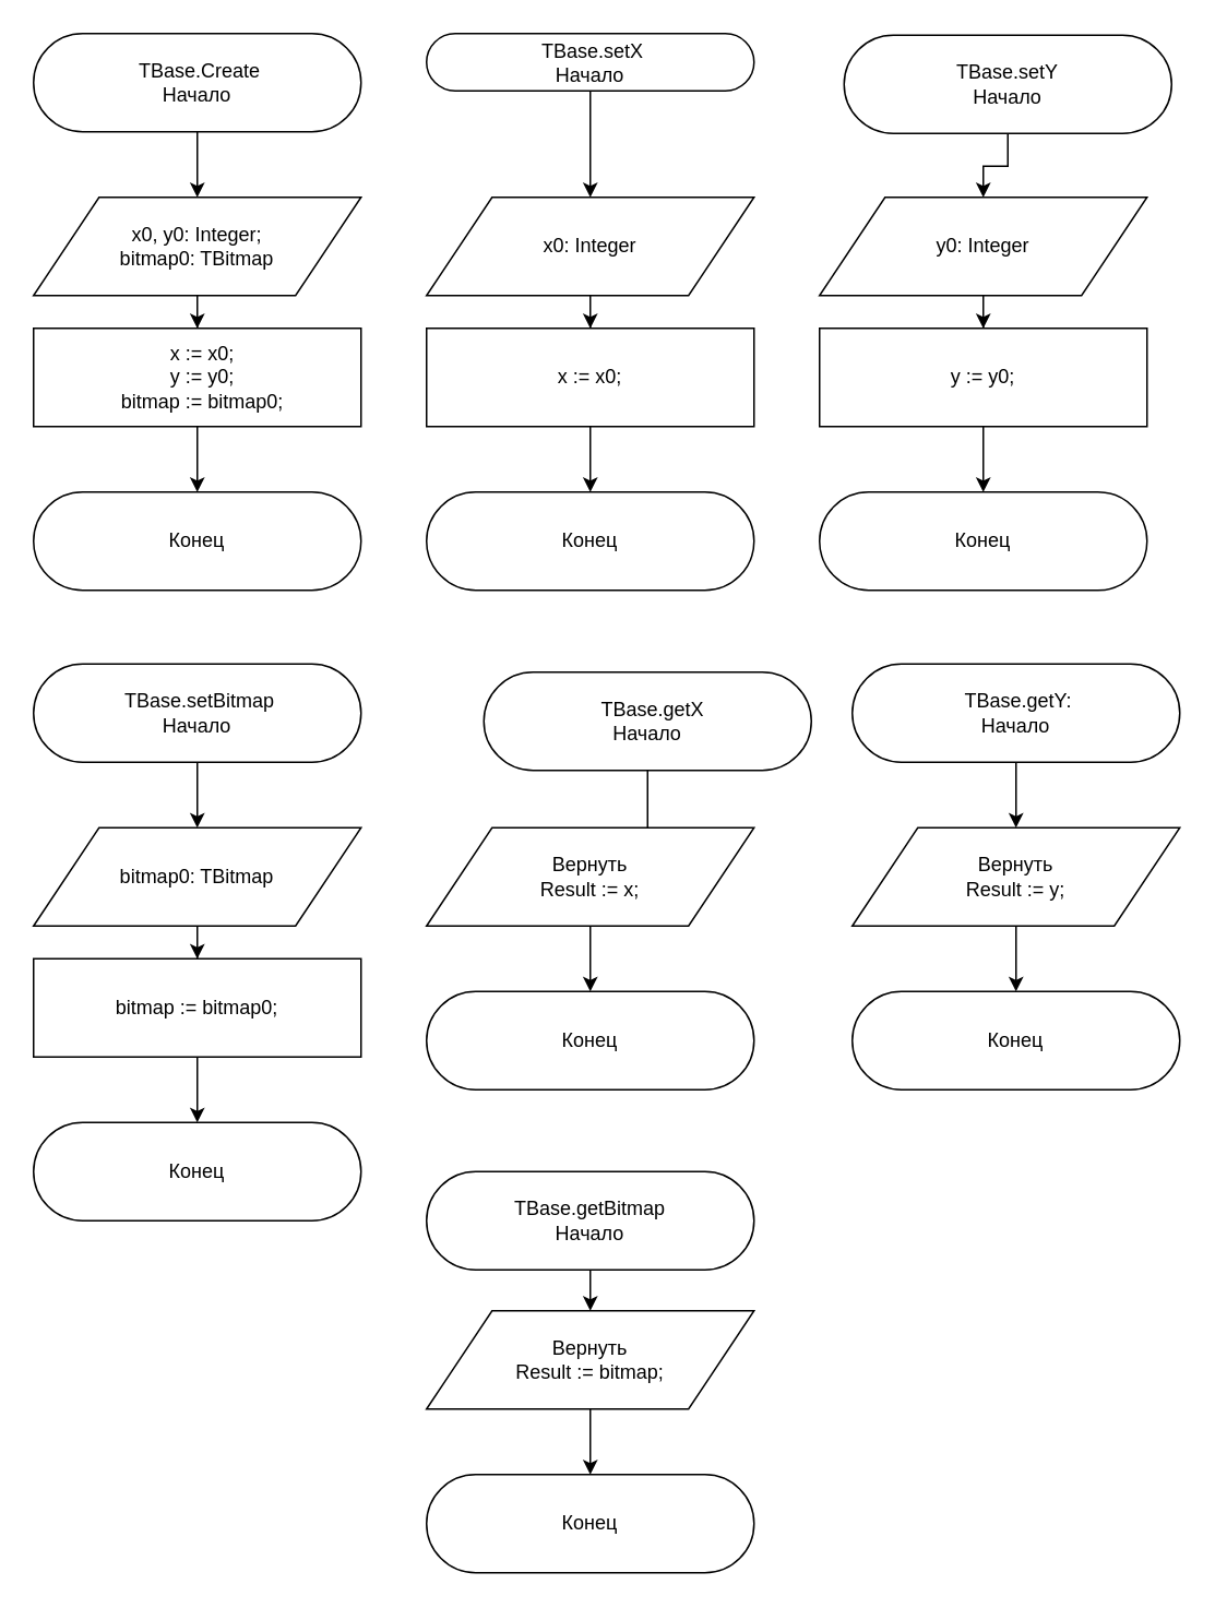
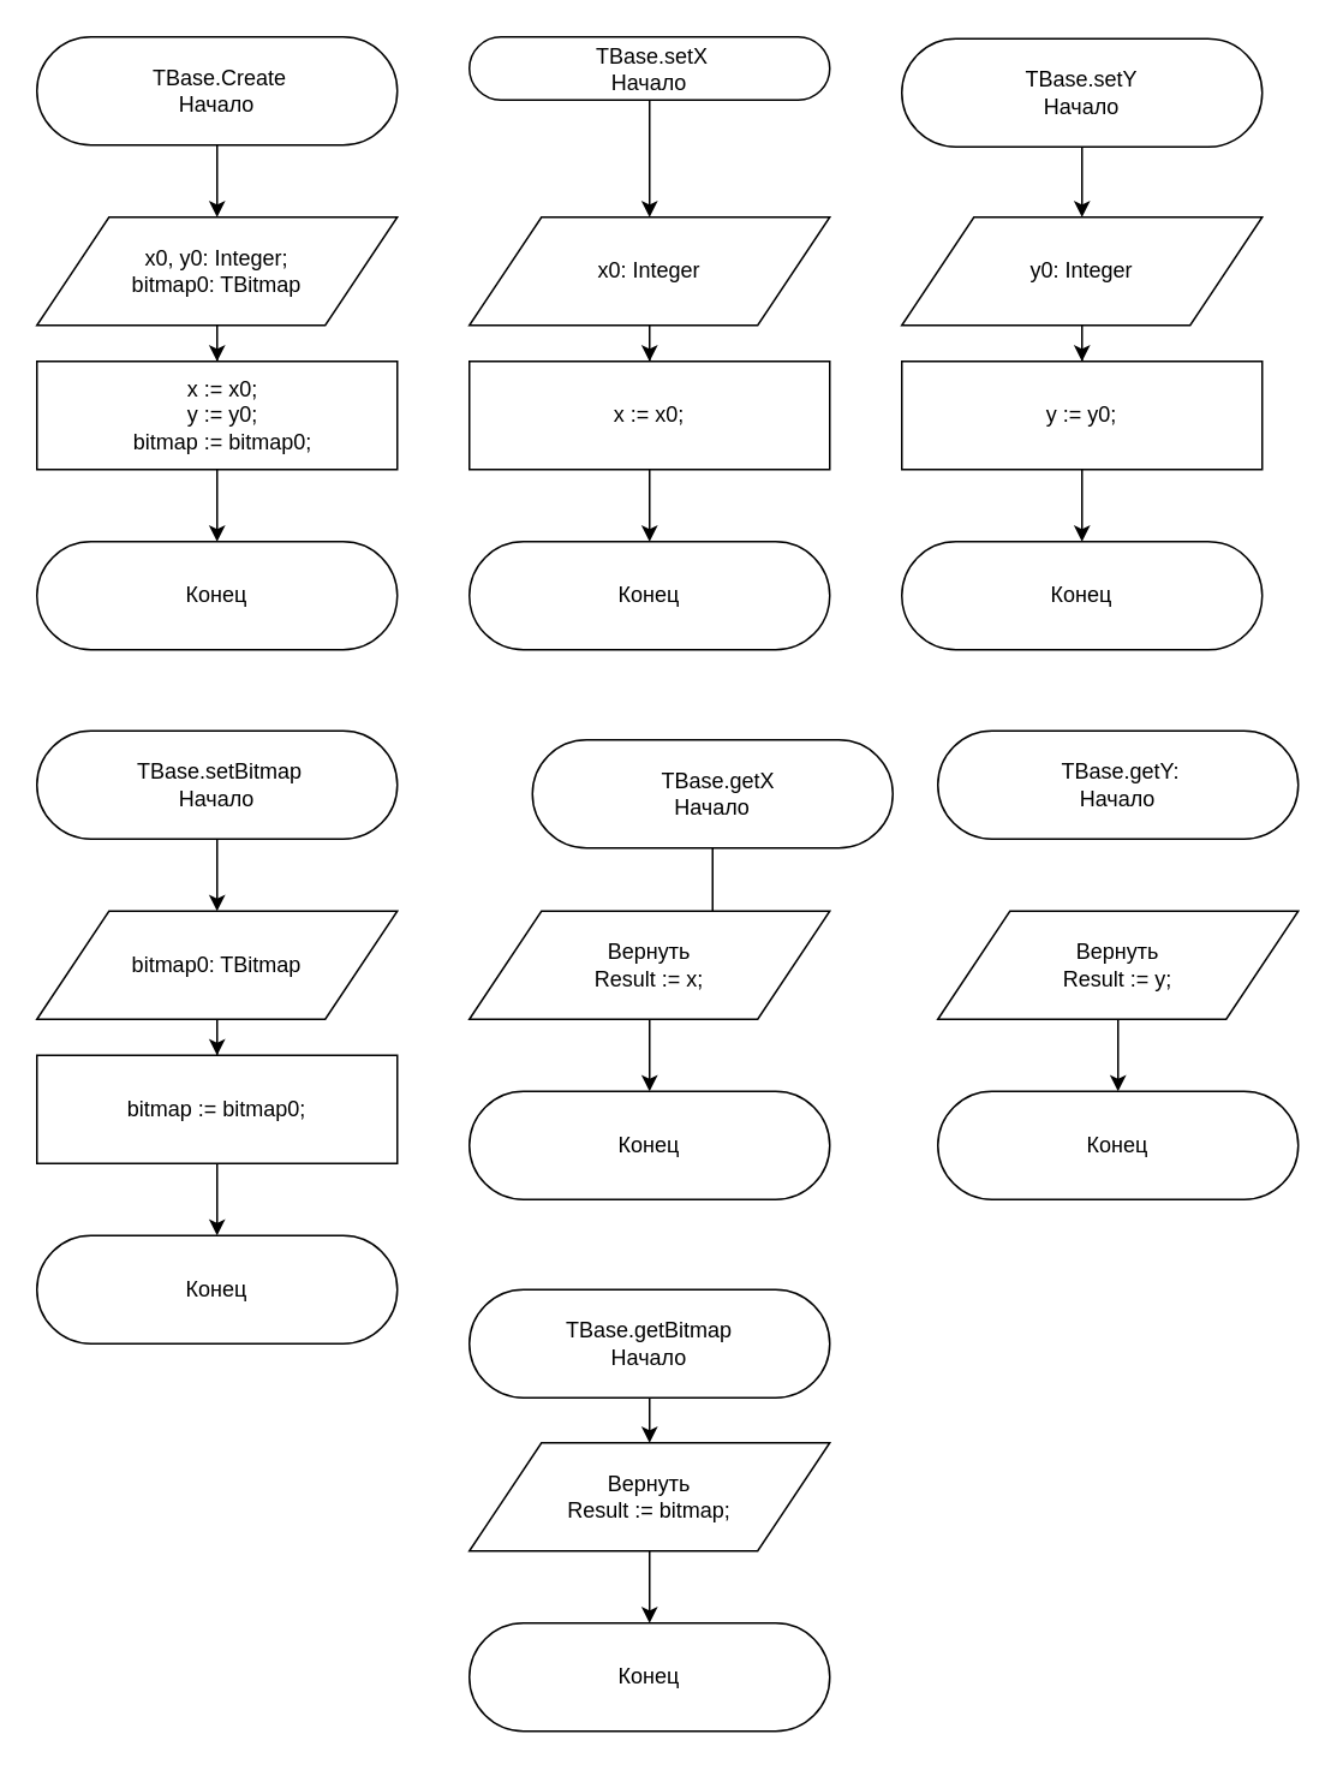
  <mxCell id="0" />
  <mxCell id="1" parent="0" />
  <mxCell id="2" style="edgeStyle=orthogonalEdgeStyle;rounded=0;orthogonalLoop=1;jettySize=auto;html=1;exitX=0.5;exitY=1;exitDx=0;exitDy=0;" edge="1" parent="1" source="3" target="7"><mxGeometry relative="1" as="geometry" /></mxCell>
  <mxCell id="3" value="&amp;nbsp;TBase.Create&lt;br&gt;Начало" style="rounded=1;whiteSpace=wrap;html=1;arcSize=50;" vertex="1" parent="1"><mxGeometry x="20" y="20" width="200" height="60" as="geometry" /></mxCell>
  <mxCell id="4" style="edgeStyle=orthogonalEdgeStyle;rounded=0;orthogonalLoop=1;jettySize=auto;html=1;exitX=0.5;exitY=1;exitDx=0;exitDy=0;" edge="1" parent="1" source="5" target="8"><mxGeometry relative="1" as="geometry" /></mxCell>
  <mxCell id="5" value="&lt;div&gt;&amp;nbsp; x := x0;&lt;/div&gt;&lt;div&gt;&amp;nbsp; y := y0;&lt;/div&gt;&lt;div&gt;&amp;nbsp; bitmap := bitmap0;&lt;/div&gt;" style="rounded=0;whiteSpace=wrap;html=1;" vertex="1" parent="1"><mxGeometry x="20" y="200" width="200" height="60" as="geometry" /></mxCell>
  <mxCell id="6" style="edgeStyle=orthogonalEdgeStyle;rounded=0;orthogonalLoop=1;jettySize=auto;html=1;exitX=0.5;exitY=1;exitDx=0;exitDy=0;" edge="1" parent="1" source="7" target="5"><mxGeometry relative="1" as="geometry" /></mxCell>
  <mxCell id="7" value="x0, y0: Integer; &lt;br&gt;bitmap0: TBitmap" style="shape=parallelogram;perimeter=parallelogramPerimeter;whiteSpace=wrap;html=1;" vertex="1" parent="1"><mxGeometry x="20" y="120" width="200" height="60" as="geometry" /></mxCell>
  <mxCell id="8" value="Конец" style="rounded=1;whiteSpace=wrap;html=1;arcSize=50;" vertex="1" parent="1"><mxGeometry x="20" y="300" width="200" height="60" as="geometry" /></mxCell>
  <mxCell id="9" style="edgeStyle=orthogonalEdgeStyle;rounded=0;orthogonalLoop=1;jettySize=auto;html=1;exitX=0.5;exitY=1;exitDx=0;exitDy=0;" edge="1" parent="1" source="10" target="14"><mxGeometry relative="1" as="geometry" /></mxCell>
  <mxCell id="10" value="&amp;nbsp;TBase.setX&lt;br&gt;Начало" style="rounded=1;whiteSpace=wrap;html=1;arcSize=50;" vertex="1" parent="1"><mxGeometry x="260" y="20" width="200" height="35" as="geometry" /></mxCell>
  <mxCell id="11" style="edgeStyle=orthogonalEdgeStyle;rounded=0;orthogonalLoop=1;jettySize=auto;html=1;exitX=0.5;exitY=1;exitDx=0;exitDy=0;" edge="1" parent="1" source="12" target="15"><mxGeometry relative="1" as="geometry" /></mxCell>
  <mxCell id="12" value="x := x0;" style="rounded=0;whiteSpace=wrap;html=1;" vertex="1" parent="1"><mxGeometry x="260" y="200" width="200" height="60" as="geometry" /></mxCell>
  <mxCell id="13" style="edgeStyle=orthogonalEdgeStyle;rounded=0;orthogonalLoop=1;jettySize=auto;html=1;exitX=0.5;exitY=1;exitDx=0;exitDy=0;" edge="1" parent="1" source="14" target="12"><mxGeometry relative="1" as="geometry" /></mxCell>
  <mxCell id="14" value="x0: Integer" style="shape=parallelogram;perimeter=parallelogramPerimeter;whiteSpace=wrap;html=1;" vertex="1" parent="1"><mxGeometry x="260" y="120" width="200" height="60" as="geometry" /></mxCell>
  <mxCell id="15" value="Конец" style="rounded=1;whiteSpace=wrap;html=1;arcSize=50;" vertex="1" parent="1"><mxGeometry x="260" y="300" width="200" height="60" as="geometry" /></mxCell>
  <mxCell id="16" style="edgeStyle=orthogonalEdgeStyle;rounded=0;orthogonalLoop=1;jettySize=auto;html=1;exitX=0.5;exitY=1;exitDx=0;exitDy=0;" edge="1" parent="1" source="17" target="21"><mxGeometry relative="1" as="geometry" /></mxCell>
- <mxCell id="17" value="TBase.setY&lt;br&gt;Начало" style="rounded=1;whiteSpace=wrap;html=1;arcSize=50;" vertex="1" parent="1"><mxGeometry x="515" y="21" width="200" height="60" as="geometry" /></mxCell>
+ <mxCell id="17" value="TBase.setY&lt;br&gt;Начало" style="rounded=1;whiteSpace=wrap;html=1;arcSize=50;" vertex="1" parent="1"><mxGeometry x="500" y="21" width="200" height="60" as="geometry" /></mxCell>
  <mxCell id="18" style="edgeStyle=orthogonalEdgeStyle;rounded=0;orthogonalLoop=1;jettySize=auto;html=1;exitX=0.5;exitY=1;exitDx=0;exitDy=0;" edge="1" parent="1" source="19" target="22"><mxGeometry relative="1" as="geometry" /></mxCell>
  <mxCell id="19" value="y := y0;" style="rounded=0;whiteSpace=wrap;html=1;" vertex="1" parent="1"><mxGeometry x="500" y="200" width="200" height="60" as="geometry" /></mxCell>
  <mxCell id="20" style="edgeStyle=orthogonalEdgeStyle;rounded=0;orthogonalLoop=1;jettySize=auto;html=1;exitX=0.5;exitY=1;exitDx=0;exitDy=0;" edge="1" parent="1" source="21" target="19"><mxGeometry relative="1" as="geometry" /></mxCell>
  <mxCell id="21" value="y0: Integer" style="shape=parallelogram;perimeter=parallelogramPerimeter;whiteSpace=wrap;html=1;" vertex="1" parent="1"><mxGeometry x="500" y="120" width="200" height="60" as="geometry" /></mxCell>
  <mxCell id="22" value="Конец" style="rounded=1;whiteSpace=wrap;html=1;arcSize=50;" vertex="1" parent="1"><mxGeometry x="500" y="300" width="200" height="60" as="geometry" /></mxCell>
- <mxCell id="23" style="edgeStyle=orthogonalEdgeStyle;rounded=0;orthogonalLoop=1;jettySize=auto;html=1;exitX=0.5;exitY=1;exitDx=0;exitDy=0;" edge="1" parent="1" source="24" target="26"><mxGeometry relative="1" as="geometry" /></mxCell>
  <mxCell id="24" value="&amp;nbsp;TBase.getY:&lt;br&gt;Начало" style="rounded=1;whiteSpace=wrap;html=1;arcSize=50;" vertex="1" parent="1"><mxGeometry x="520" y="405" width="200" height="60" as="geometry" /></mxCell>
  <mxCell id="25" style="edgeStyle=orthogonalEdgeStyle;rounded=0;orthogonalLoop=1;jettySize=auto;html=1;exitX=0.5;exitY=1;exitDx=0;exitDy=0;" edge="1" parent="1" source="26" target="27"><mxGeometry relative="1" as="geometry"><mxPoint x="620" y="585" as="targetPoint" /></mxGeometry></mxCell>
  <mxCell id="26" value="Вернуть&lt;br&gt;Result := y;" style="shape=parallelogram;perimeter=parallelogramPerimeter;whiteSpace=wrap;html=1;" vertex="1" parent="1"><mxGeometry x="520" y="505" width="200" height="60" as="geometry" /></mxCell>
  <mxCell id="27" value="Конец" style="rounded=1;whiteSpace=wrap;html=1;arcSize=50;" vertex="1" parent="1"><mxGeometry x="520" y="605" width="200" height="60" as="geometry" /></mxCell>
  <mxCell id="28" style="edgeStyle=orthogonalEdgeStyle;rounded=0;orthogonalLoop=1;jettySize=auto;html=1;exitX=0.5;exitY=1;exitDx=0;exitDy=0;" edge="1" parent="1" source="29" target="33"><mxGeometry relative="1" as="geometry" /></mxCell>
  <mxCell id="29" value="&amp;nbsp;TBase.setBitmap&lt;br&gt;Начало" style="rounded=1;whiteSpace=wrap;html=1;arcSize=50;" vertex="1" parent="1"><mxGeometry x="20" y="405" width="200" height="60" as="geometry" /></mxCell>
  <mxCell id="30" style="edgeStyle=orthogonalEdgeStyle;rounded=0;orthogonalLoop=1;jettySize=auto;html=1;exitX=0.5;exitY=1;exitDx=0;exitDy=0;" edge="1" parent="1" source="31" target="34"><mxGeometry relative="1" as="geometry" /></mxCell>
  <mxCell id="31" value="bitmap := bitmap0;" style="rounded=0;whiteSpace=wrap;html=1;" vertex="1" parent="1"><mxGeometry x="20" y="585" width="200" height="60" as="geometry" /></mxCell>
  <mxCell id="32" style="edgeStyle=orthogonalEdgeStyle;rounded=0;orthogonalLoop=1;jettySize=auto;html=1;exitX=0.5;exitY=1;exitDx=0;exitDy=0;" edge="1" parent="1" source="33" target="31"><mxGeometry relative="1" as="geometry" /></mxCell>
  <mxCell id="33" value="bitmap0: TBitmap" style="shape=parallelogram;perimeter=parallelogramPerimeter;whiteSpace=wrap;html=1;" vertex="1" parent="1"><mxGeometry x="20" y="505" width="200" height="60" as="geometry" /></mxCell>
  <mxCell id="34" value="Конец" style="rounded=1;whiteSpace=wrap;html=1;arcSize=50;" vertex="1" parent="1"><mxGeometry x="20" y="685" width="200" height="60" as="geometry" /></mxCell>
  <mxCell id="35" style="edgeStyle=orthogonalEdgeStyle;rounded=0;orthogonalLoop=1;jettySize=auto;html=1;exitX=0.5;exitY=1;exitDx=0;exitDy=0;entryX=0.5;entryY=0;entryDx=0;entryDy=0;" edge="1" parent="1" source="36"><mxGeometry relative="1" as="geometry"><mxPoint x="360" y="550" as="targetPoint" /><Array as="points" /></mxGeometry></mxCell>
  <mxCell id="36" value="&amp;nbsp;&amp;nbsp;TBase.getX&lt;br&gt;Начало" style="rounded=1;whiteSpace=wrap;html=1;arcSize=50;" vertex="1" parent="1"><mxGeometry x="295" y="410" width="200" height="60" as="geometry" /></mxCell>
  <mxCell id="37" value="Конец" style="rounded=1;whiteSpace=wrap;html=1;arcSize=50;" vertex="1" parent="1"><mxGeometry x="260" y="605" width="200" height="60" as="geometry" /></mxCell>
  <mxCell id="38" style="edgeStyle=orthogonalEdgeStyle;rounded=0;orthogonalLoop=1;jettySize=auto;html=1;exitX=0.5;exitY=1;exitDx=0;exitDy=0;" edge="1" parent="1" source="39" target="37"><mxGeometry relative="1" as="geometry" /></mxCell>
  <mxCell id="39" value="Вернуть&lt;br&gt;Result := x;" style="shape=parallelogram;perimeter=parallelogramPerimeter;whiteSpace=wrap;html=1;" vertex="1" parent="1"><mxGeometry x="260" y="505" width="200" height="60" as="geometry" /></mxCell>
  <mxCell id="40" style="edgeStyle=orthogonalEdgeStyle;rounded=0;orthogonalLoop=1;jettySize=auto;html=1;exitX=0.5;exitY=1;exitDx=0;exitDy=0;" edge="1" parent="1" source="41" target="43"><mxGeometry relative="1" as="geometry" /></mxCell>
  <mxCell id="41" value="TBase.getBitmap&lt;br&gt;Начало" style="rounded=1;whiteSpace=wrap;html=1;arcSize=50;" vertex="1" parent="1"><mxGeometry x="260" y="715" width="200" height="60" as="geometry" /></mxCell>
  <mxCell id="42" style="edgeStyle=orthogonalEdgeStyle;rounded=0;orthogonalLoop=1;jettySize=auto;html=1;exitX=0.5;exitY=1;exitDx=0;exitDy=0;" edge="1" parent="1" source="43" target="44"><mxGeometry relative="1" as="geometry"><mxPoint x="360" y="880" as="targetPoint" /></mxGeometry></mxCell>
  <mxCell id="43" value="Вернуть&lt;br&gt;Result := bitmap;" style="shape=parallelogram;perimeter=parallelogramPerimeter;whiteSpace=wrap;html=1;" vertex="1" parent="1"><mxGeometry x="260" y="800" width="200" height="60" as="geometry" /></mxCell>
  <mxCell id="44" value="Конец" style="rounded=1;whiteSpace=wrap;html=1;arcSize=50;" vertex="1" parent="1"><mxGeometry x="260" y="900" width="200" height="60" as="geometry" /></mxCell>
